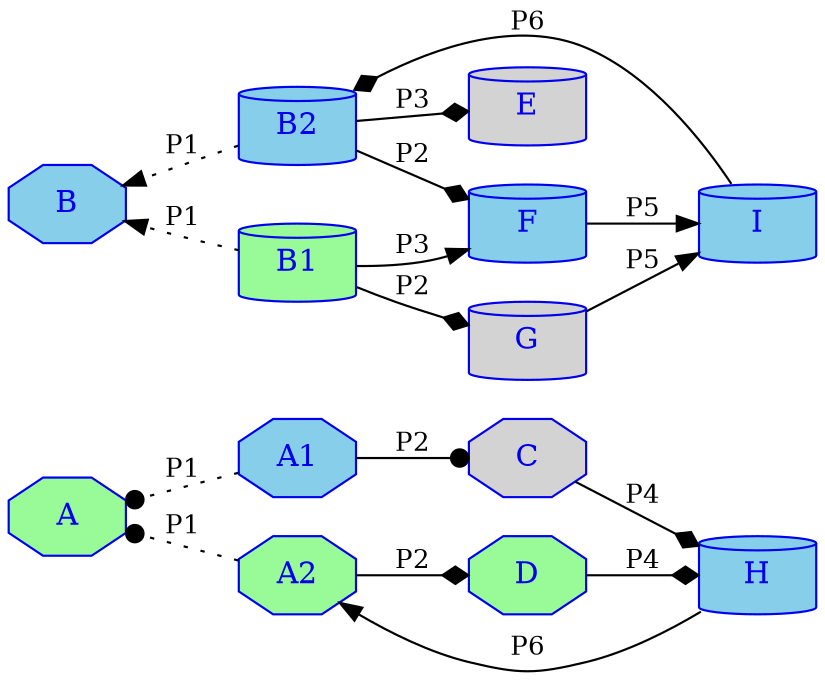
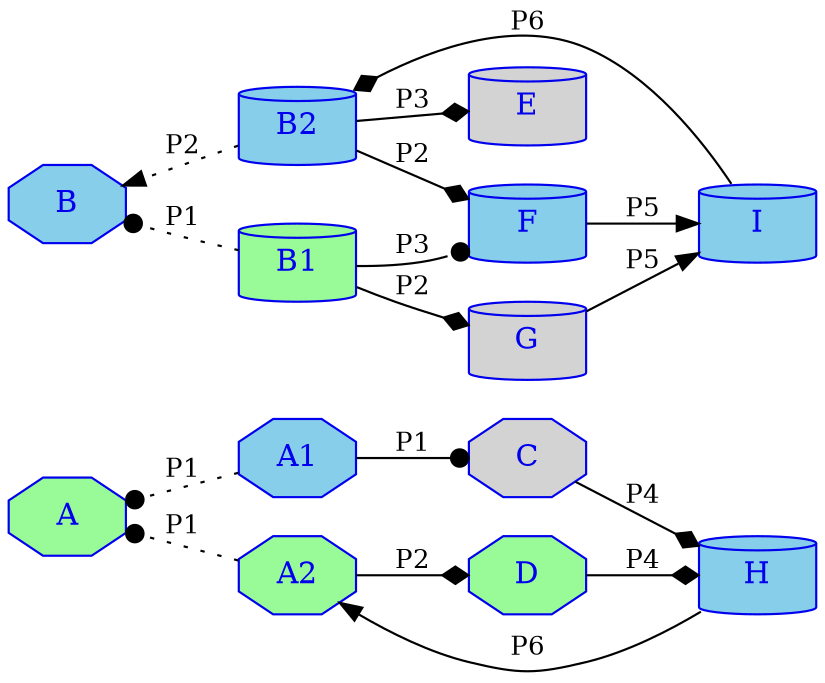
  digraph {
    color=blue2
    rankdir=LR
    node [color=blue2 fillcolor=skyblue fontcolor=blue2 shape=cylinder style=filled]
    edge [arrowhead=diamond fontsize=12]
    A [fillcolor=palegreen shape=octagon]
    B [shape=octagon]
    A1 [shape=octagon]
    A2 [fillcolor=palegreen shape=octagon]
    B2
    B1 [fillcolor=palegreen]
    C [fillcolor=lightgrey shape=octagon]
    D [fillcolor=palegreen shape=octagon]
    E [fillcolor=lightgrey]
    F
    G [fillcolor=lightgrey]
    H
    I
    subgraph sub_1 {
      rank=min
      A
      B
    }
    subgraph sub_2 {
      rank=same
      A1
      A2
      B2
      B1
    }
    subgraph sub_3 {
      rank=same
      C
      D
      E
      F
      G
    }
    subgraph sub_4 {
      rank=max
      H
      I
    }
    A1 -> A [arrowhead=dot label=P1 style=dotted]
-   A1 -> C [arrowhead=dot label=P2]
+   A1 -> C [arrowhead=dot label=P1]
    A2 -> A [arrowhead=dot label=P1 style=dotted]
    A2 -> D [label=P2]
-   B2 -> B [arrowhead=normal label=P1 style=dotted]
+   B2 -> B [arrowhead=normal label=P2 style=dotted]
    B2 -> E [label=P3]
    B2 -> F [label=P2]
-   B1 -> B [arrowhead=normal label=P1 style=dotted]
-   B1 -> F [arrowhead=normal label=P3]
+   B1 -> B [arrowhead=dot label=P1 style=dotted]
+   B1 -> F [arrowhead=dot label=P3]
    B1 -> G [label=P2]
    C -> H [label=P4]
    D -> H [label=P4]
    F -> I [arrowhead=normal label=P5]
    G -> I [arrowhead=normal label=P5]
    H -> A2 [arrowhead=normal label=P6]
    I -> B2 [label=P6]
  }
